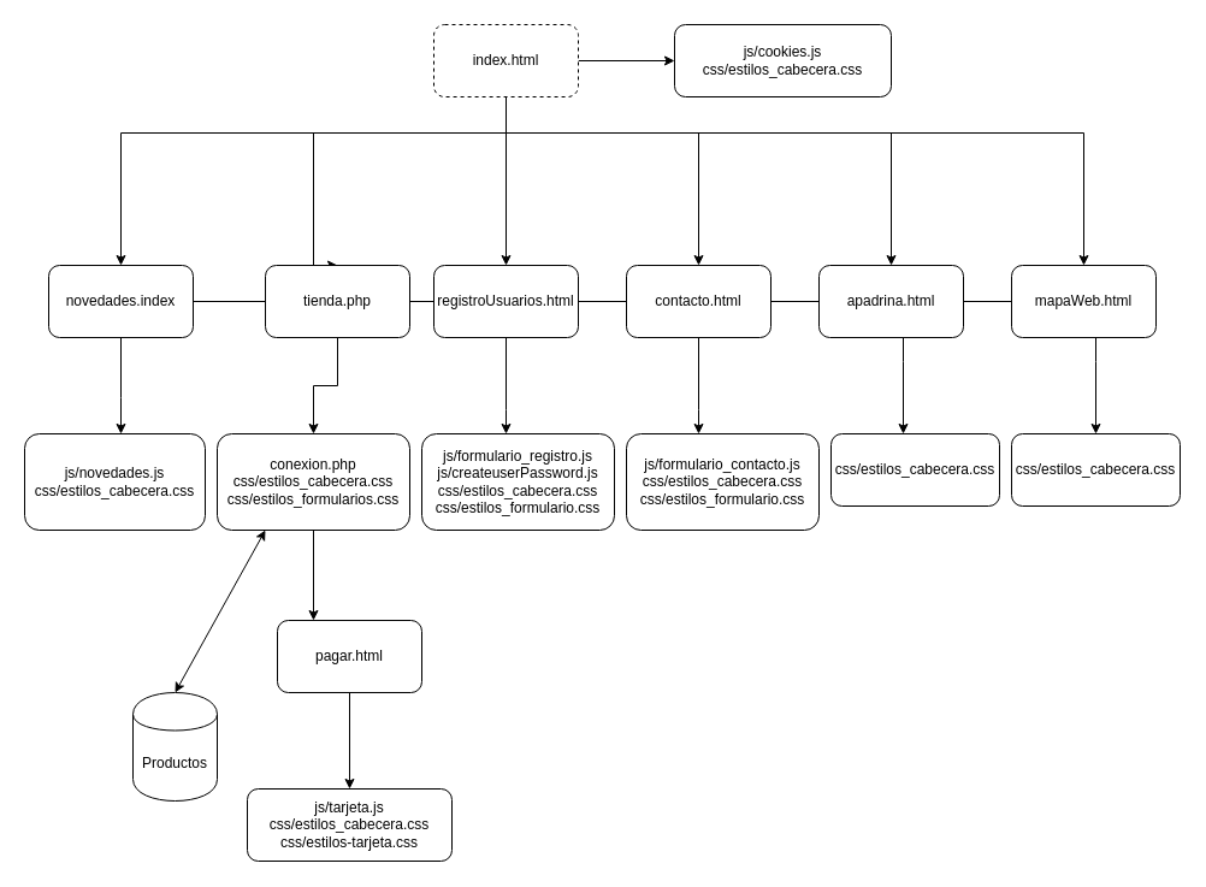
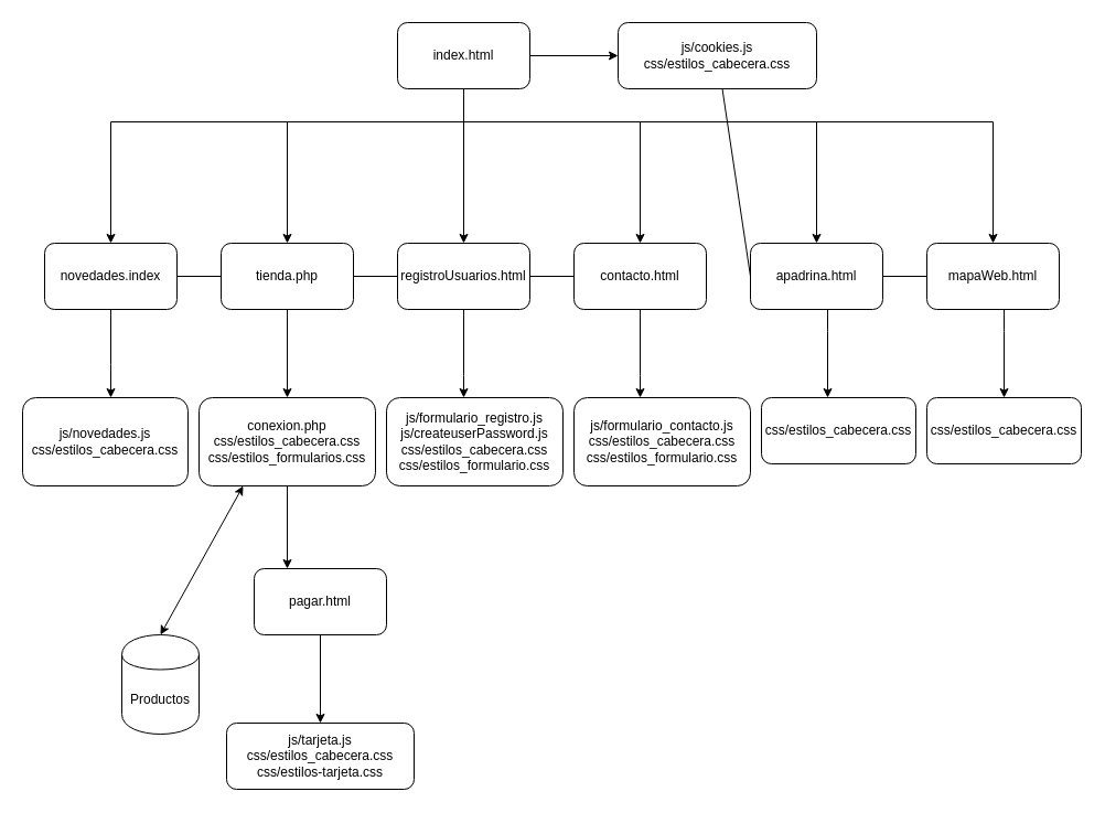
  <mxCell id="0" />
  <mxCell id="1" parent="0" />
  <mxCell id="2" value="" style="edgeStyle=orthogonalEdgeStyle;rounded=0;orthogonalLoop=1;jettySize=auto;html=1;" parent="1" source="9" target="10" edge="1"><mxGeometry relative="1" as="geometry" /></mxCell>
  <mxCell id="3" style="edgeStyle=orthogonalEdgeStyle;rounded=0;orthogonalLoop=1;jettySize=auto;html=1;" parent="1" source="9" target="12" edge="1"><mxGeometry relative="1" as="geometry"><mxPoint x="420" y="550" as="targetPoint" /></mxGeometry></mxCell>
  <mxCell id="4" style="edgeStyle=orthogonalEdgeStyle;rounded=0;orthogonalLoop=1;jettySize=auto;html=1;entryX=0.5;entryY=0;entryDx=0;entryDy=0;" parent="1" source="9" target="14" edge="1"><mxGeometry relative="1" as="geometry"><mxPoint x="260" y="210" as="targetPoint" /><Array as="points"><mxPoint x="420" y="110" /><mxPoint x="260" y="110" /></Array></mxGeometry></mxCell>
  <mxCell id="5" style="edgeStyle=orthogonalEdgeStyle;rounded=0;orthogonalLoop=1;jettySize=auto;html=1;" parent="1" source="9" target="16" edge="1"><mxGeometry relative="1" as="geometry"><Array as="points"><mxPoint x="420" y="110" /><mxPoint x="100" y="110" /></Array></mxGeometry></mxCell>
  <mxCell id="6" style="edgeStyle=orthogonalEdgeStyle;rounded=0;orthogonalLoop=1;jettySize=auto;html=1;entryX=0.5;entryY=0;entryDx=0;entryDy=0;" parent="1" source="9" target="18" edge="1"><mxGeometry relative="1" as="geometry"><Array as="points"><mxPoint x="420" y="110" /><mxPoint x="580" y="110" /></Array></mxGeometry></mxCell>
  <mxCell id="7" style="edgeStyle=orthogonalEdgeStyle;rounded=0;orthogonalLoop=1;jettySize=auto;html=1;entryX=0.5;entryY=0;entryDx=0;entryDy=0;" parent="1" source="9" target="20" edge="1"><mxGeometry relative="1" as="geometry"><Array as="points"><mxPoint x="420" y="110" /><mxPoint x="740" y="110" /></Array></mxGeometry></mxCell>
  <mxCell id="8" style="edgeStyle=orthogonalEdgeStyle;rounded=0;orthogonalLoop=1;jettySize=auto;html=1;entryX=0.5;entryY=0;entryDx=0;entryDy=0;" parent="1" source="9" target="22" edge="1"><mxGeometry relative="1" as="geometry"><Array as="points"><mxPoint x="420" y="110" /><mxPoint x="900" y="110" /></Array></mxGeometry></mxCell>
- <mxCell id="9" value="&lt;font style=&quot;vertical-align: inherit&quot;&gt;&lt;font style=&quot;vertical-align: inherit&quot;&gt;&lt;font style=&quot;vertical-align: inherit&quot;&gt;&lt;font style=&quot;vertical-align: inherit&quot;&gt;index.html&lt;/font&gt;&lt;/font&gt;&lt;/font&gt;&lt;/font&gt;" style="rounded=1;whiteSpace=wrap;html=1;dashed=1;" parent="1" vertex="1"><mxGeometry x="360" y="20" width="120" height="60" as="geometry" /></mxCell>
+ <mxCell id="9" value="&lt;font style=&quot;vertical-align: inherit&quot;&gt;&lt;font style=&quot;vertical-align: inherit&quot;&gt;&lt;font style=&quot;vertical-align: inherit&quot;&gt;&lt;font style=&quot;vertical-align: inherit&quot;&gt;index.html&lt;/font&gt;&lt;/font&gt;&lt;/font&gt;&lt;/font&gt;" style="rounded=1;whiteSpace=wrap;html=1;" parent="1" vertex="1"><mxGeometry x="360" y="20" width="120" height="60" as="geometry" /></mxCell>
  <mxCell id="10" value="&lt;font style=&quot;vertical-align: inherit&quot;&gt;&lt;font style=&quot;vertical-align: inherit&quot;&gt;&lt;font style=&quot;vertical-align: inherit&quot;&gt;&lt;font style=&quot;vertical-align: inherit&quot;&gt;&lt;font style=&quot;vertical-align: inherit&quot;&gt;&lt;font style=&quot;vertical-align: inherit&quot;&gt;js/cookies.js&lt;br&gt;css/estilos_cabecera.css&lt;br&gt;&lt;/font&gt;&lt;/font&gt;&lt;/font&gt;&lt;/font&gt;&lt;/font&gt;&lt;/font&gt;" style="rounded=1;whiteSpace=wrap;html=1;" parent="1" vertex="1"><mxGeometry x="560" y="20" width="180" height="60" as="geometry" /></mxCell>
  <mxCell id="11" value="" style="edgeStyle=orthogonalEdgeStyle;rounded=0;orthogonalLoop=1;jettySize=auto;html=1;" parent="1" source="12" target="27" edge="1"><mxGeometry relative="1" as="geometry"><Array as="points"><mxPoint x="420" y="340" /><mxPoint x="420" y="340" /></Array></mxGeometry></mxCell>
  <mxCell id="12" value="registroUsuarios.html" style="rounded=1;whiteSpace=wrap;html=1;" parent="1" vertex="1"><mxGeometry x="360" y="220" width="120" height="60" as="geometry" /></mxCell>
  <mxCell id="13" value="" style="edgeStyle=orthogonalEdgeStyle;rounded=0;orthogonalLoop=1;jettySize=auto;html=1;" parent="1" source="14" target="25" edge="1"><mxGeometry relative="1" as="geometry" /></mxCell>
- <mxCell id="14" value="tienda.php" style="rounded=1;whiteSpace=wrap;html=1;" parent="1" vertex="1"><mxGeometry x="220" y="220" width="120" height="60" as="geometry" /></mxCell>
+ <mxCell id="14" value="tienda.php" style="rounded=1;whiteSpace=wrap;html=1;" parent="1" vertex="1"><mxGeometry x="200" y="220" width="120" height="60" as="geometry" /></mxCell>
  <mxCell id="15" value="" style="edgeStyle=orthogonalEdgeStyle;rounded=0;orthogonalLoop=1;jettySize=auto;html=1;" parent="1" source="16" target="23" edge="1"><mxGeometry relative="1" as="geometry"><Array as="points"><mxPoint x="100" y="330" /><mxPoint x="100" y="330" /></Array></mxGeometry></mxCell>
  <mxCell id="16" value="novedades.index" style="rounded=1;whiteSpace=wrap;html=1;" parent="1" vertex="1"><mxGeometry x="40" y="220" width="120" height="60" as="geometry" /></mxCell>
  <mxCell id="17" value="" style="edgeStyle=orthogonalEdgeStyle;rounded=0;orthogonalLoop=1;jettySize=auto;html=1;" parent="1" source="18" target="28" edge="1"><mxGeometry relative="1" as="geometry"><Array as="points"><mxPoint x="580" y="340" /><mxPoint x="580" y="340" /></Array></mxGeometry></mxCell>
  <mxCell id="18" value="contacto.html" style="rounded=1;whiteSpace=wrap;html=1;" parent="1" vertex="1"><mxGeometry x="520" y="220" width="120" height="60" as="geometry" /></mxCell>
  <mxCell id="19" value="" style="edgeStyle=orthogonalEdgeStyle;rounded=0;orthogonalLoop=1;jettySize=auto;html=1;" parent="1" source="20" target="33" edge="1"><mxGeometry relative="1" as="geometry"><Array as="points"><mxPoint x="750" y="300" /><mxPoint x="750" y="300" /></Array></mxGeometry></mxCell>
  <mxCell id="20" value="apadrina.html" style="rounded=1;whiteSpace=wrap;html=1;" parent="1" vertex="1"><mxGeometry x="680" y="220" width="120" height="60" as="geometry" /></mxCell>
  <mxCell id="21" value="" style="edgeStyle=orthogonalEdgeStyle;rounded=0;orthogonalLoop=1;jettySize=auto;html=1;" parent="1" source="22" target="34" edge="1"><mxGeometry relative="1" as="geometry"><Array as="points"><mxPoint x="910" y="300" /><mxPoint x="910" y="300" /></Array></mxGeometry></mxCell>
  <mxCell id="22" value="mapaWeb.html" style="rounded=1;whiteSpace=wrap;html=1;" parent="1" vertex="1"><mxGeometry x="840" y="220" width="120" height="60" as="geometry" /></mxCell>
  <mxCell id="23" value="js/novedades.js&lt;br&gt;css/estilos_cabecera.css" style="whiteSpace=wrap;html=1;rounded=1;" parent="1" vertex="1"><mxGeometry x="20" y="360" width="150" height="80" as="geometry" /></mxCell>
  <mxCell id="24" value="" style="edgeStyle=orthogonalEdgeStyle;rounded=0;orthogonalLoop=1;jettySize=auto;html=1;" parent="1" source="25" target="31" edge="1"><mxGeometry relative="1" as="geometry"><Array as="points"><mxPoint x="290" y="440" /><mxPoint x="290" y="440" /></Array></mxGeometry></mxCell>
  <mxCell id="25" value="conexion.php&lt;br&gt;css/estilos_cabecera.css&lt;br&gt;css/estilos_formularios.css" style="rounded=1;whiteSpace=wrap;html=1;" parent="1" vertex="1"><mxGeometry x="180" y="360" width="160" height="80" as="geometry" /></mxCell>
  <mxCell id="26" value="Productos" style="shape=cylinder;whiteSpace=wrap;html=1;boundedLbl=1;backgroundOutline=1;rounded=1;" parent="1" vertex="1"><mxGeometry x="110" y="575" width="70" height="90" as="geometry" /></mxCell>
  <mxCell id="27" value="js/formulario_registro.js&lt;br&gt;js/createuserPassword.js&lt;br&gt;css/estilos_cabecera.css&lt;br&gt;css/estilos_formulario.css" style="rounded=1;whiteSpace=wrap;html=1;" parent="1" vertex="1"><mxGeometry x="350" y="360" width="160" height="80" as="geometry" /></mxCell>
  <mxCell id="28" value="js/formulario_contacto.js&lt;br&gt;css/estilos_cabecera.css&lt;br&gt;css/estilos_formulario.css" style="rounded=1;whiteSpace=wrap;html=1;" parent="1" vertex="1"><mxGeometry x="520" y="360" width="160" height="80" as="geometry" /></mxCell>
  <mxCell id="29" value="" style="endArrow=classic;startArrow=classic;html=1;exitX=0.5;exitY=0;exitDx=0;exitDy=0;entryX=0.25;entryY=1;entryDx=0;entryDy=0;" parent="1" source="26" target="25" edge="1"><mxGeometry width="50" height="50" relative="1" as="geometry"><mxPoint y="690" as="sourcePoint" x="320" /><mxPoint x="220" y="430" as="targetPoint" /></mxGeometry></mxCell>
  <mxCell id="30" value="" style="edgeStyle=orthogonalEdgeStyle;rounded=0;orthogonalLoop=1;jettySize=auto;html=1;" parent="1" source="31" target="32" edge="1"><mxGeometry relative="1" as="geometry" /></mxCell>
  <mxCell id="31" value="pagar.html" style="whiteSpace=wrap;html=1;rounded=1;" parent="1" vertex="1"><mxGeometry x="230" y="515" width="120" height="60" as="geometry" /></mxCell>
  <mxCell id="32" value="js/tarjeta.js&lt;br&gt;css/estilos_cabecera.css&lt;br&gt;css/estilos-tarjeta.css" style="whiteSpace=wrap;html=1;rounded=1;" parent="1" vertex="1"><mxGeometry x="205" y="655" width="170" height="60" as="geometry" /></mxCell>
  <mxCell id="33" value="css/estilos_cabecera.css" style="rounded=1;whiteSpace=wrap;html=1;" parent="1" vertex="1"><mxGeometry x="690" y="360" width="140" height="60" as="geometry" /></mxCell>
  <mxCell id="34" value="css/estilos_cabecera.css" style="rounded=1;whiteSpace=wrap;html=1;" parent="1" vertex="1"><mxGeometry x="840" y="360" width="140" height="60" as="geometry" /></mxCell>
  <mxCell id="35" value="" style="endArrow=none;html=1;exitX=1;exitY=0.5;exitDx=0;exitDy=0;entryX=0;entryY=0.5;entryDx=0;entryDy=0;" edge="1" parent="1" source="16" target="14"><mxGeometry width="50" height="50" relative="1" as="geometry"><mxPoint x="450" y="330" as="sourcePoint" /><mxPoint x="500" y="280" as="targetPoint" /></mxGeometry></mxCell>
  <mxCell id="36" value="" style="endArrow=none;html=1;exitX=1;exitY=0.5;exitDx=0;exitDy=0;entryX=0;entryY=0.5;entryDx=0;entryDy=0;entryPerimeter=0;" edge="1" parent="1" source="14" target="12"><mxGeometry width="50" height="50" relative="1" as="geometry"><mxPoint x="450" y="330" as="sourcePoint" /><mxPoint x="500" y="280" as="targetPoint" /></mxGeometry></mxCell>
  <mxCell id="37" value="" style="endArrow=none;html=1;entryX=0;entryY=0.5;entryDx=0;entryDy=0;exitX=1;exitY=0.5;exitDx=0;exitDy=0;" edge="1" parent="1" source="12" target="18"><mxGeometry width="50" height="50" relative="1" as="geometry"><mxPoint x="450" y="330" as="sourcePoint" /><mxPoint x="500" y="280" as="targetPoint" /></mxGeometry></mxCell>
- <mxCell id="38" value="" style="endArrow=none;html=1;entryX=1;entryY=0.5;entryDx=0;entryDy=0;exitX=0;exitY=0.5;exitDx=0;exitDy=0;" edge="1" parent="1" source="20" target="18"><mxGeometry width="50" height="50" relative="1" as="geometry"><mxPoint x="450" y="330" as="sourcePoint" /><mxPoint x="500" y="280" as="targetPoint" /></mxGeometry></mxCell>
+ <mxCell id="38" value="" style="endArrow=none;html=1;exitX=0;exitY=0.5;exitDx=0;exitDy=0;" edge="1" parent="1" source="20" target="10"><mxGeometry width="50" height="50" relative="1" as="geometry"><mxPoint x="450" y="330" as="sourcePoint" /><mxPoint x="500" y="280" as="targetPoint" /></mxGeometry></mxCell>
  <mxCell id="39" value="" style="endArrow=none;html=1;entryX=1;entryY=0.5;entryDx=0;entryDy=0;exitX=0;exitY=0.5;exitDx=0;exitDy=0;" edge="1" parent="1" source="22" target="20"><mxGeometry width="50" height="50" relative="1" as="geometry"><mxPoint x="450" y="330" as="sourcePoint" /><mxPoint x="500" y="280" as="targetPoint" /></mxGeometry></mxCell>
